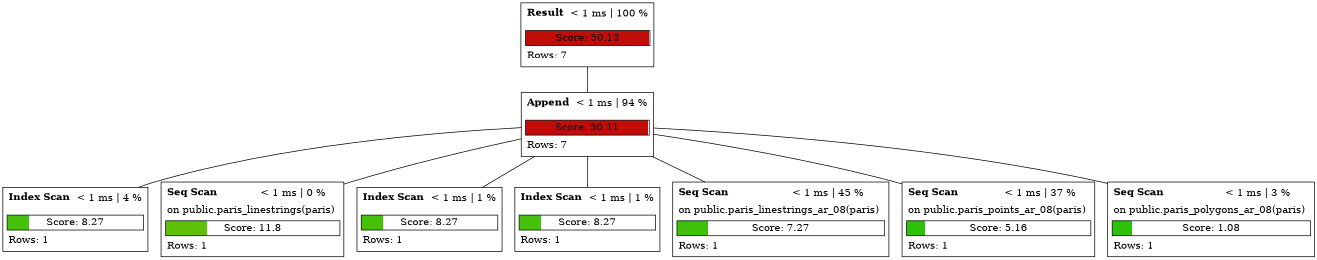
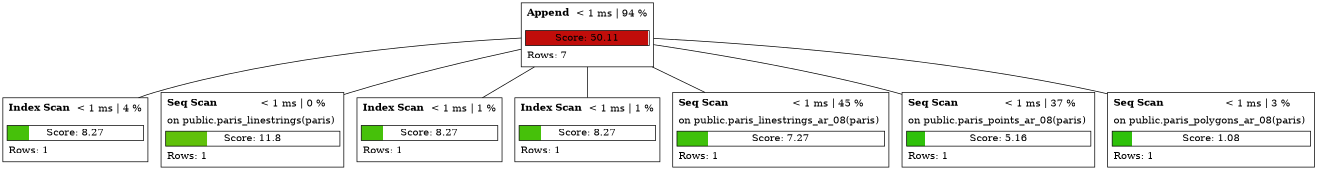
  graph {
    node [shape=plain style=rounded]
-   n1 [label=<     <table cellborder="0" cellspacing="5">         <tr><td align="left"><b>Result</b></td><td>&lt; 1 ms | 100 %</td></tr>         <tr><td colspan="2" align="left"></td></tr>         <tr><td colspan="2" border="1" bgcolor="#c10d0a;0.99:white">Score: 50.13</td></tr>         <tr><td colspan="2" align="left">Rows: 7</td></tr>     </table> >]
    n2 [label=<     <table cellborder="0" cellspacing="5">         <tr><td align="left"><b>Append</b></td><td>&lt; 1 ms | 94 %</td></tr>         <tr><td colspan="2" align="left"></td></tr>         <tr><td colspan="2" border="1" bgcolor="#c10d0a;0.99:white">Score: 50.11</td></tr>         <tr><td colspan="2" align="left">Rows: 7</td></tr>     </table> >]
    n3 [label=<     <table cellborder="0" cellspacing="5">         <tr><td align="left"><b>Index Scan</b></td><td>&lt; 1 ms | 4 %</td></tr>         <tr><td colspan="2" align="left"></td></tr>         <tr><td colspan="2" border="1" bgcolor="#46c10a;0.16:white">Score: 8.27</td></tr>         <tr><td colspan="2" align="left">Rows: 1</td></tr>     </table> >]
    n4 [label=<     <table cellborder="0" cellspacing="5">         <tr><td align="left"><b>Seq Scan</b></td><td>&lt; 1 ms | 0 %</td></tr>         <tr><td colspan="2" align="left">on public.paris_linestrings(paris)</td></tr>         <tr><td colspan="2" border="1" bgcolor="#60c10a;0.24:white">Score: 11.8</td></tr>         <tr><td colspan="2" align="left">Rows: 1</td></tr>     </table> >]
    n5 [label=<     <table cellborder="0" cellspacing="5">         <tr><td align="left"><b>Index Scan</b></td><td>&lt; 1 ms | 1 %</td></tr>         <tr><td colspan="2" align="left"></td></tr>         <tr><td colspan="2" border="1" bgcolor="#46c10a;0.16:white">Score: 8.27</td></tr>         <tr><td colspan="2" align="left">Rows: 1</td></tr>     </table> >]
    n6 [label=<     <table cellborder="0" cellspacing="5">         <tr><td align="left"><b>Index Scan</b></td><td>&lt; 1 ms | 1 %</td></tr>         <tr><td colspan="2" align="left"></td></tr>         <tr><td colspan="2" border="1" bgcolor="#46c10a;0.16:white">Score: 8.27</td></tr>         <tr><td colspan="2" align="left">Rows: 1</td></tr>     </table> >]
    n7 [label=<     <table cellborder="0" cellspacing="5">         <tr><td align="left"><b>Seq Scan</b></td><td>&lt; 1 ms | 45 %</td></tr>         <tr><td colspan="2" align="left">on public.paris_linestrings_ar_08(paris)</td></tr>         <tr><td colspan="2" border="1" bgcolor="#3fc10a;0.15:white">Score: 7.27</td></tr>         <tr><td colspan="2" align="left">Rows: 1</td></tr>     </table> >]
    n8 [label=<     <table cellborder="0" cellspacing="5">         <tr><td align="left"><b>Seq Scan</b></td><td>&lt; 1 ms | 37 %</td></tr>         <tr><td colspan="2" align="left">on public.paris_points_ar_08(paris)</td></tr>         <tr><td colspan="2" border="1" bgcolor="#2fc10a;0.10:white">Score: 5.16</td></tr>         <tr><td colspan="2" align="left">Rows: 1</td></tr>     </table> >]
    n9 [label=<     <table cellborder="0" cellspacing="5">         <tr><td align="left"><b>Seq Scan</b></td><td>&lt; 1 ms | 3 %</td></tr>         <tr><td colspan="2" align="left">on public.paris_polygons_ar_08(paris)</td></tr>         <tr><td colspan="2" border="1" bgcolor="#2ec10a;0.10:white">Score: 1.08</td></tr>         <tr><td colspan="2" align="left">Rows: 1</td></tr>     </table> >]
-   n1 -- n2
    n2 -- n3
    n2 -- n4
    n2 -- n5
    n2 -- n6
    n2 -- n7
    n2 -- n8
    n2 -- n9
  }
